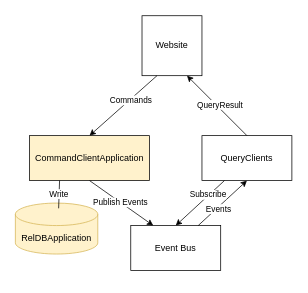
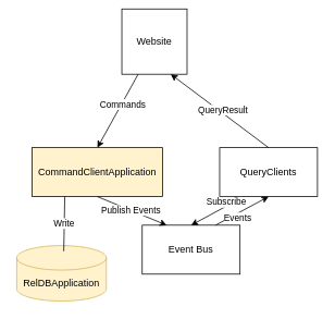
  <mxCell id="0" />
  <mxCell id="1" parent="0" />
- <mxCell id="2" value="Website" style="whiteSpace=wrap;html=1;aspect=fixed;" vertex="1" parent="1"><mxGeometry x="189" y="20" width="80" height="80" as="geometry" /></mxCell>
+ <mxCell id="2" value="Website" style="whiteSpace=wrap;html=1;aspect=fixed;" vertex="1" parent="1"><mxGeometry x="149" y="10" width="80" height="80" as="geometry" /></mxCell>
  <mxCell id="3" value="CommandClientApplication" style="rounded=0;whiteSpace=wrap;html=1;fillColor=#fff2cc;" vertex="1" parent="1"><mxGeometry x="39" y="180" width="160" height="60" as="geometry" /></mxCell>
  <mxCell id="4" value="QueryClients" style="rounded=0;whiteSpace=wrap;html=1;" vertex="1" parent="1"><mxGeometry x="269" y="180" width="120" height="60" as="geometry" /></mxCell>
- <mxCell id="5" value="Event Bus" style="rounded=0;whiteSpace=wrap;html=1;" vertex="1" parent="1"><mxGeometry x="174" y="300" width="120" height="60" as="geometry" /></mxCell>
- <mxCell id="6" value="RelDBApplication" style="shape=cylinder3;whiteSpace=wrap;html=1;boundedLbl=1;backgroundOutline=1;size=15;fillColor=#fff2cc;strokeColor=#d6b656;" vertex="1" parent="1"><mxGeometry x="20" y="270" width="110" height="68" as="geometry" /></mxCell>
+ <mxCell id="5" value="Event Bus" style="rounded=0;whiteSpace=wrap;html=1;" vertex="1" parent="1"><mxGeometry x="174" y="275" width="120" height="60" as="geometry" /></mxCell>
+ <mxCell id="6" value="RelDBApplication" style="shape=cylinder3;whiteSpace=wrap;html=1;boundedLbl=1;backgroundOutline=1;size=15;fillColor=#fff2cc;strokeColor=#d6b656;" vertex="1" parent="1"><mxGeometry x="20" y="300" width="110" height="68" as="geometry" /></mxCell>
  <mxCell id="7" value="" style="endArrow=classic;html=1;rounded=0;entryX=0.5;entryY=0;entryDx=0;entryDy=0;exitX=0.25;exitY=1;exitDx=0;exitDy=0;" edge="1" parent="1" source="2" target="3"><mxGeometry width="50" height="50" relative="1" as="geometry"><mxPoint x="213" y="100" as="sourcePoint" /><mxPoint x="152" y="169" as="targetPoint" /></mxGeometry></mxCell>
  <mxCell id="8" value="Commands" style="edgeLabel;html=1;align=center;verticalAlign=middle;resizable=0;points=[];" vertex="1" connectable="0" parent="7"><mxGeometry x="-0.198" y="1" relative="1" as="geometry"><mxPoint as="offset" /></mxGeometry></mxCell>
  <mxCell id="9" value="" style="endArrow=none;html=1;rounded=0;exitX=0.25;exitY=1;exitDx=0;exitDy=0;entryX=0.525;entryY=0.103;entryDx=0;entryDy=0;entryPerimeter=0;" edge="1" parent="1" source="3" target="6"><mxGeometry width="50" height="50" relative="1" as="geometry"><mxPoint x="267" y="282" as="sourcePoint" /><mxPoint x="317" y="232" as="targetPoint" /></mxGeometry></mxCell>
  <mxCell id="10" value="Write" style="edgeLabel;html=1;align=center;verticalAlign=middle;resizable=0;points=[];" vertex="1" connectable="0" parent="9"><mxGeometry x="-0.015" y="-1" relative="1" as="geometry"><mxPoint as="offset" /></mxGeometry></mxCell>
  <mxCell id="11" value="" style="endArrow=classic;html=1;rounded=0;exitX=0.5;exitY=1;exitDx=0;exitDy=0;entryX=0.25;entryY=0;entryDx=0;entryDy=0;" edge="1" parent="1" source="3" target="5"><mxGeometry width="50" height="50" relative="1" as="geometry"><mxPoint x="187" y="279" as="sourcePoint" /><mxPoint x="237" y="229" as="targetPoint" /></mxGeometry></mxCell>
  <mxCell id="12" value="Publish Events" style="edgeLabel;html=1;align=center;verticalAlign=middle;resizable=0;points=[];" vertex="1" connectable="0" parent="11"><mxGeometry x="-0.039" relative="1" as="geometry"><mxPoint as="offset" /></mxGeometry></mxCell>
  <mxCell id="13" value="" style="endArrow=classic;html=1;rounded=0;exitX=0.75;exitY=0;exitDx=0;exitDy=0;entryX=0.5;entryY=1;entryDx=0;entryDy=0;" edge="1" parent="1" source="5" target="4"><mxGeometry width="50" height="50" relative="1" as="geometry"><mxPoint x="267" y="282" as="sourcePoint" /><mxPoint x="317" y="232" as="targetPoint" /></mxGeometry></mxCell>
  <mxCell id="14" value="Events" style="edgeLabel;html=1;align=center;verticalAlign=middle;resizable=0;points=[];" vertex="1" connectable="0" parent="13"><mxGeometry x="-0.011" y="-1" relative="1" as="geometry"><mxPoint x="-7" y="7" as="offset" /></mxGeometry></mxCell>
  <mxCell id="15" value="" style="endArrow=classic;html=1;rounded=0;exitX=0.25;exitY=1;exitDx=0;exitDy=0;entryX=0.5;entryY=0;entryDx=0;entryDy=0;" edge="1" parent="1" source="4" target="5"><mxGeometry width="50" height="50" relative="1" as="geometry"><mxPoint x="267" y="282" as="sourcePoint" /><mxPoint x="317" y="232" as="targetPoint" /></mxGeometry></mxCell>
  <mxCell id="16" value="Subscribe" style="edgeLabel;html=1;align=center;verticalAlign=middle;resizable=0;points=[];" vertex="1" connectable="0" parent="15"><mxGeometry x="-0.036" relative="1" as="geometry"><mxPoint x="9" y="-11" as="offset" /></mxGeometry></mxCell>
  <mxCell id="17" value="" style="endArrow=classic;html=1;rounded=0;exitX=0.5;exitY=0;exitDx=0;exitDy=0;entryX=0.75;entryY=1;entryDx=0;entryDy=0;" edge="1" parent="1" source="4" target="2"><mxGeometry width="50" height="50" relative="1" as="geometry"><mxPoint x="275" y="124" as="sourcePoint" /><mxPoint x="325" y="74" as="targetPoint" /></mxGeometry></mxCell>
  <mxCell id="18" value="QueryResult" style="edgeLabel;html=1;align=center;verticalAlign=middle;resizable=0;points=[];" vertex="1" connectable="0" parent="17"><mxGeometry x="-0.022" y="-3" relative="1" as="geometry"><mxPoint as="offset" /></mxGeometry></mxCell>
